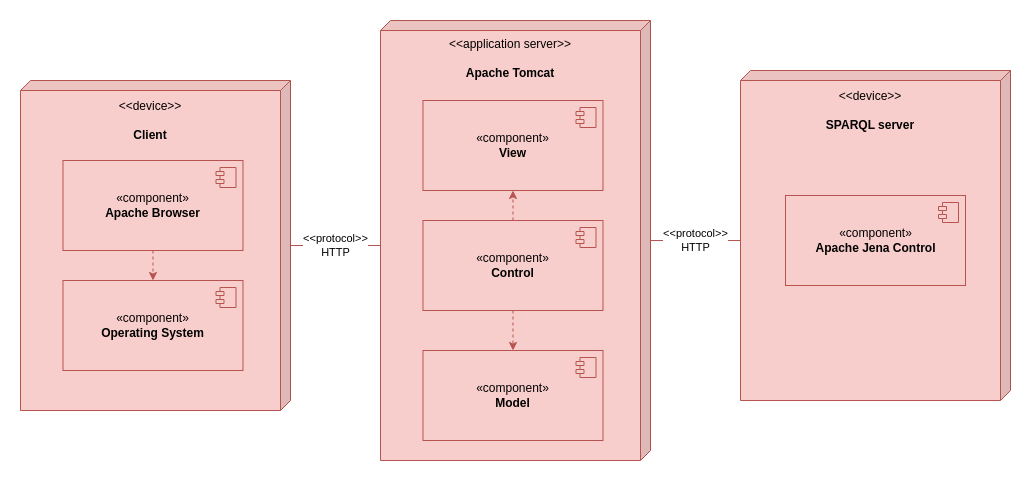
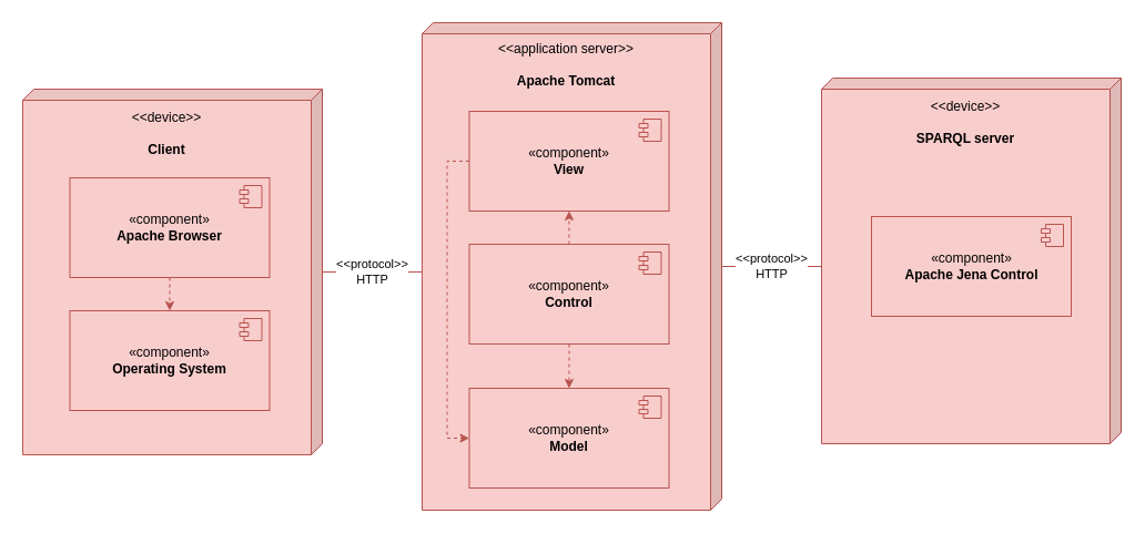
  <mxCell id="0" />
  <mxCell id="1" parent="0" />
  <mxCell id="2" value="&amp;lt;&amp;lt;protocol&amp;gt;&amp;gt;&lt;br&gt;HTTP" style="edgeStyle=orthogonalEdgeStyle;rounded=0;orthogonalLoop=1;jettySize=auto;html=1;entryX=0;entryY=0;entryDx=270;entryDy=225;entryPerimeter=0;endArrow=none;endFill=0;fillColor=#f8cecc;strokeColor=#b85450;" edge="1" parent="1" source="3" target="10"><mxGeometry relative="1" as="geometry" /></mxCell>
  <mxCell id="3" value="&amp;lt;&amp;lt;device&amp;gt;&amp;gt;&lt;br&gt;&lt;br&gt;&lt;b&gt;Client&lt;br&gt;&lt;br&gt;&lt;br&gt;&lt;br&gt;&lt;br&gt;&lt;br&gt;&lt;br&gt;&lt;br&gt;&lt;br&gt;&lt;br&gt;&lt;br&gt;&lt;br&gt;&lt;br&gt;&lt;br&gt;&lt;br&gt;&lt;br&gt;&lt;br&gt;&lt;br&gt;&lt;/b&gt;&lt;br&gt;" style="shape=cube;whiteSpace=wrap;html=1;boundedLbl=1;backgroundOutline=1;darkOpacity=0.05;darkOpacity2=0.1;flipV=0;flipH=1;size=10;fillColor=#f8cecc;strokeColor=#b85450;" vertex="1" parent="1"><mxGeometry x="20" y="80" width="270" height="330" as="geometry" /></mxCell>
  <mxCell id="4" style="rounded=0;orthogonalLoop=1;jettySize=auto;html=1;entryX=0.5;entryY=0;entryDx=0;entryDy=0;dashed=1;fillColor=#f8cecc;strokeColor=#b85450;" edge="1" parent="1" source="5" target="7"><mxGeometry relative="1" as="geometry" /></mxCell>
  <mxCell id="5" value="«component»&lt;br&gt;&lt;b&gt;Apache Browser&lt;/b&gt;" style="html=1;dropTarget=0;fillColor=#f8cecc;strokeColor=#b85450;" vertex="1" parent="1"><mxGeometry x="62.49" y="160" width="180" height="90" as="geometry" /></mxCell>
  <mxCell id="6" value="" style="shape=module;jettyWidth=8;jettyHeight=4;fillColor=#f8cecc;strokeColor=#b85450;" vertex="1" parent="5"><mxGeometry x="1" width="20" height="20" relative="1" as="geometry"><mxPoint x="-27" y="7" as="offset" /></mxGeometry></mxCell>
  <mxCell id="7" value="«component»&lt;br&gt;&lt;b&gt;Operating System&lt;/b&gt;" style="html=1;dropTarget=0;fillColor=#f8cecc;strokeColor=#b85450;" vertex="1" parent="1"><mxGeometry x="62.49" y="280" width="180" height="90" as="geometry" /></mxCell>
  <mxCell id="8" value="" style="shape=module;jettyWidth=8;jettyHeight=4;fillColor=#f8cecc;strokeColor=#b85450;" vertex="1" parent="7"><mxGeometry x="1" width="20" height="20" relative="1" as="geometry"><mxPoint x="-27" y="7" as="offset" /></mxGeometry></mxCell>
  <mxCell id="9" value="&amp;lt;&amp;lt;protocol&amp;gt;&amp;gt;&lt;br&gt;HTTP" style="edgeStyle=orthogonalEdgeStyle;rounded=0;orthogonalLoop=1;jettySize=auto;html=1;entryX=0;entryY=0;entryDx=270;entryDy=170;entryPerimeter=0;endArrow=none;endFill=0;fillColor=#f8cecc;strokeColor=#b85450;" edge="1" parent="1" source="10" target="20"><mxGeometry relative="1" as="geometry" /></mxCell>
  <mxCell id="10" value="&amp;lt;&amp;lt;application server&amp;gt;&amp;gt;&lt;br&gt;&lt;br&gt;&lt;b&gt;Apache Tomcat&lt;br&gt;&lt;br&gt;&lt;br&gt;&lt;br&gt;&lt;br&gt;&lt;br&gt;&lt;br&gt;&lt;br&gt;&lt;br&gt;&lt;br&gt;&lt;br&gt;&lt;br&gt;&lt;br&gt;&lt;/b&gt;&lt;br&gt;&lt;br&gt;&lt;br&gt;&lt;br&gt;&lt;br&gt;&lt;br&gt;&lt;br&gt;&lt;br&gt;&lt;br&gt;&lt;br&gt;&lt;br&gt;&lt;br&gt;&lt;br&gt;&lt;br&gt;" style="shape=cube;whiteSpace=wrap;html=1;boundedLbl=1;backgroundOutline=1;darkOpacity=0.05;darkOpacity2=0.1;flipV=0;flipH=1;size=10;fillColor=#f8cecc;strokeColor=#b85450;" vertex="1" parent="1"><mxGeometry x="380" y="20" width="270" height="440" as="geometry" /></mxCell>
+ <mxCell id="11" style="edgeStyle=orthogonalEdgeStyle;rounded=0;orthogonalLoop=1;jettySize=auto;html=1;exitX=0;exitY=0.5;exitDx=0;exitDy=0;entryX=0;entryY=0.5;entryDx=0;entryDy=0;dashed=1;fillColor=#f8cecc;strokeColor=#b85450;" edge="1" parent="1" source="12" target="18"><mxGeometry relative="1" as="geometry" /></mxCell>
  <mxCell id="12" value="«component»&lt;br&gt;&lt;b&gt;View&lt;/b&gt;" style="html=1;dropTarget=0;fillColor=#f8cecc;strokeColor=#b85450;" vertex="1" parent="1"><mxGeometry x="422.49" y="100" width="180" height="90" as="geometry" /></mxCell>
  <mxCell id="13" value="" style="shape=module;jettyWidth=8;jettyHeight=4;fillColor=#f8cecc;strokeColor=#b85450;" vertex="1" parent="12"><mxGeometry x="1" width="20" height="20" relative="1" as="geometry"><mxPoint x="-27" y="7" as="offset" /></mxGeometry></mxCell>
  <mxCell id="14" style="edgeStyle=none;rounded=0;orthogonalLoop=1;jettySize=auto;html=1;entryX=0.5;entryY=1;entryDx=0;entryDy=0;dashed=1;fillColor=#f8cecc;strokeColor=#b85450;" edge="1" parent="1" source="16" target="12"><mxGeometry relative="1" as="geometry" /></mxCell>
  <mxCell id="15" style="edgeStyle=none;rounded=0;orthogonalLoop=1;jettySize=auto;html=1;entryX=0.5;entryY=0;entryDx=0;entryDy=0;dashed=1;fillColor=#f8cecc;strokeColor=#b85450;" edge="1" parent="1" source="16" target="18"><mxGeometry relative="1" as="geometry" /></mxCell>
  <mxCell id="16" value="«component»&lt;br&gt;&lt;b&gt;Control&lt;/b&gt;" style="html=1;dropTarget=0;fillColor=#f8cecc;strokeColor=#b85450;" vertex="1" parent="1"><mxGeometry x="422.49" y="220" width="180" height="90" as="geometry" /></mxCell>
  <mxCell id="17" value="" style="shape=module;jettyWidth=8;jettyHeight=4;fillColor=#f8cecc;strokeColor=#b85450;" vertex="1" parent="16"><mxGeometry x="1" width="20" height="20" relative="1" as="geometry"><mxPoint x="-27" y="7" as="offset" /></mxGeometry></mxCell>
  <mxCell id="18" value="«component»&lt;br&gt;&lt;b&gt;Model&lt;/b&gt;" style="html=1;dropTarget=0;fillColor=#f8cecc;strokeColor=#b85450;" vertex="1" parent="1"><mxGeometry x="422.49" y="350" width="180" height="90" as="geometry" /></mxCell>
  <mxCell id="19" value="" style="shape=module;jettyWidth=8;jettyHeight=4;fillColor=#f8cecc;strokeColor=#b85450;" vertex="1" parent="18"><mxGeometry x="1" width="20" height="20" relative="1" as="geometry"><mxPoint x="-27" y="7" as="offset" /></mxGeometry></mxCell>
  <mxCell id="20" value="&amp;lt;&amp;lt;device&amp;gt;&amp;gt;&lt;br&gt;&lt;br&gt;&lt;b&gt;SPARQL server&lt;br&gt;&lt;br&gt;&lt;br&gt;&lt;br&gt;&lt;br&gt;&lt;br&gt;&lt;br&gt;&lt;br&gt;&lt;br&gt;&lt;br&gt;&lt;br&gt;&lt;br&gt;&lt;br&gt;&lt;br&gt;&lt;br&gt;&lt;br&gt;&lt;br&gt;&lt;br&gt;&lt;br&gt;&lt;/b&gt;" style="shape=cube;whiteSpace=wrap;html=1;boundedLbl=1;backgroundOutline=1;darkOpacity=0.05;darkOpacity2=0.1;flipV=0;flipH=1;size=10;fillColor=#f8cecc;strokeColor=#b85450;" vertex="1" parent="1"><mxGeometry x="740" y="70" width="270" height="330" as="geometry" /></mxCell>
  <mxCell id="21" value="«component»&lt;br&gt;&lt;b&gt;Apache Jena Control&lt;/b&gt;" style="html=1;dropTarget=0;fillColor=#f8cecc;strokeColor=#b85450;" vertex="1" parent="1"><mxGeometry x="785" y="195" width="180" height="90" as="geometry" /></mxCell>
  <mxCell id="22" value="" style="shape=module;jettyWidth=8;jettyHeight=4;fillColor=#f8cecc;strokeColor=#b85450;" vertex="1" parent="21"><mxGeometry x="1" width="20" height="20" relative="1" as="geometry"><mxPoint x="-27" y="7" as="offset" /></mxGeometry></mxCell>
